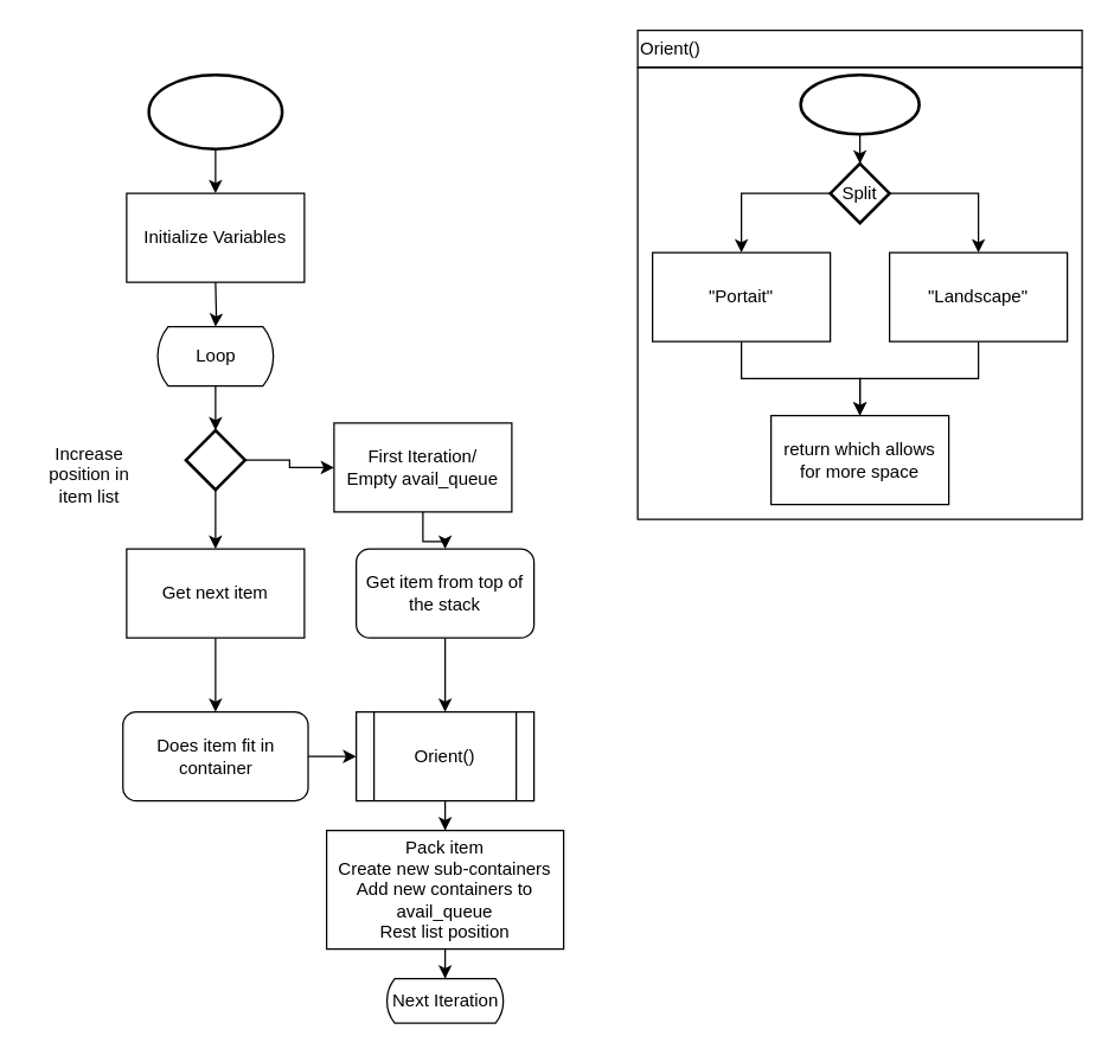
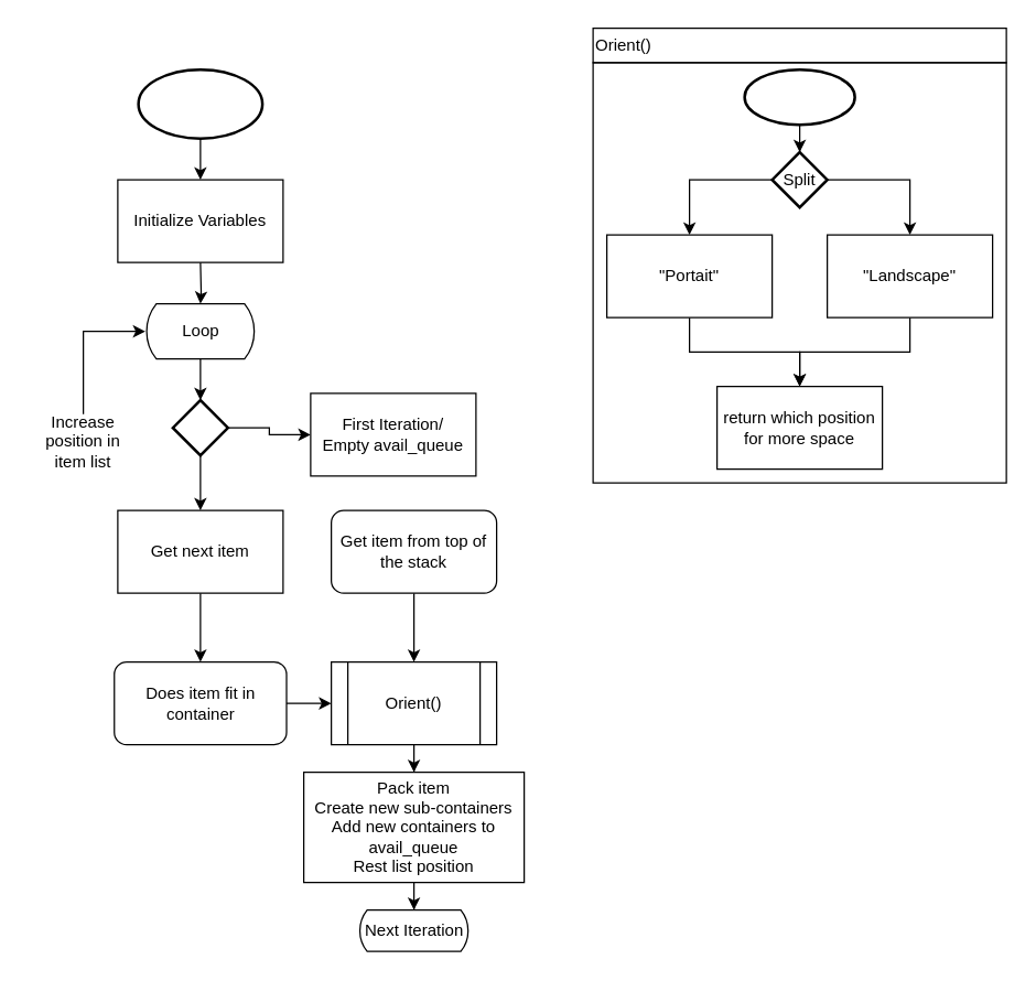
  <mxCell id="0" />
  <mxCell id="1" parent="0" />
  <mxCell id="2" style="edgeStyle=orthogonalEdgeStyle;rounded=0;orthogonalLoop=1;jettySize=auto;html=1;" parent="1" source="3" target="10" edge="1"><mxGeometry relative="1" as="geometry" /></mxCell>
  <mxCell id="3" value="Loop" style="html=1;dashed=0;whitespace=wrap;shape=mxgraph.dfd.loop" parent="1" vertex="1"><mxGeometry x="105" y="220" width="80" height="40" as="geometry" /></mxCell>
  <mxCell id="4" style="edgeStyle=orthogonalEdgeStyle;rounded=0;orthogonalLoop=1;jettySize=auto;html=1;" parent="1" source="5" edge="1"><mxGeometry relative="1" as="geometry"><mxPoint x="145" y="130" as="targetPoint" /></mxGeometry></mxCell>
  <mxCell id="5" value="" style="strokeWidth=2;html=1;shape=mxgraph.flowchart.start_1;whiteSpace=wrap;" parent="1" vertex="1"><mxGeometry x="100" y="50" width="90" height="50" as="geometry" /></mxCell>
  <mxCell id="6" style="edgeStyle=orthogonalEdgeStyle;rounded=0;orthogonalLoop=1;jettySize=auto;html=1;" parent="1" target="3" edge="1"><mxGeometry relative="1" as="geometry"><mxPoint x="145" y="190" as="sourcePoint" /></mxGeometry></mxCell>
  <mxCell id="7" value="Initialize Variables" style="rounded=0;whiteSpace=wrap;html=1;" parent="1" vertex="1"><mxGeometry x="85" y="130" width="120" height="60" as="geometry" /></mxCell>
  <mxCell id="8" style="edgeStyle=orthogonalEdgeStyle;rounded=0;orthogonalLoop=1;jettySize=auto;html=1;" parent="1" source="10" target="12" edge="1"><mxGeometry relative="1" as="geometry" /></mxCell>
  <mxCell id="9" style="edgeStyle=orthogonalEdgeStyle;rounded=0;orthogonalLoop=1;jettySize=auto;html=1;" parent="1" source="10" target="16" edge="1"><mxGeometry relative="1" as="geometry" /></mxCell>
  <mxCell id="10" value="" style="strokeWidth=2;html=1;shape=mxgraph.flowchart.decision;whiteSpace=wrap;direction=south;" parent="1" vertex="1"><mxGeometry x="125" y="290" width="40" height="40" as="geometry" /></mxCell>
- <mxCell id="11" style="edgeStyle=orthogonalEdgeStyle;rounded=0;orthogonalLoop=1;jettySize=auto;html=1;" parent="1" source="12" target="14" edge="1"><mxGeometry relative="1" as="geometry" /></mxCell>
  <mxCell id="12" value="First Iteration/&lt;br&gt;Empty avail_queue" style="rounded=0;whiteSpace=wrap;html=1;" parent="1" vertex="1"><mxGeometry x="225" y="285" width="120" height="60" as="geometry" /></mxCell>
  <mxCell id="13" style="edgeStyle=orthogonalEdgeStyle;rounded=0;orthogonalLoop=1;jettySize=auto;html=1;" parent="1" source="14" target="20" edge="1"><mxGeometry relative="1" as="geometry" /></mxCell>
  <mxCell id="14" value="Get item from top of the stack" style="whiteSpace=wrap;html=1;rounded=1;" parent="1" vertex="1"><mxGeometry x="240" y="370" width="120" height="60" as="geometry" /></mxCell>
  <mxCell id="15" style="edgeStyle=orthogonalEdgeStyle;rounded=0;orthogonalLoop=1;jettySize=auto;html=1;" parent="1" source="16" target="18" edge="1"><mxGeometry relative="1" as="geometry" /></mxCell>
  <mxCell id="16" value="Get next item" style="rounded=0;whiteSpace=wrap;html=1;" parent="1" vertex="1"><mxGeometry x="85" y="370" width="120" height="60" as="geometry" /></mxCell>
  <mxCell id="17" style="edgeStyle=orthogonalEdgeStyle;rounded=0;orthogonalLoop=1;jettySize=auto;html=1;" parent="1" source="18" target="20" edge="1"><mxGeometry relative="1" as="geometry" /></mxCell>
  <mxCell id="18" value="Does item fit in container" style="whiteSpace=wrap;html=1;rounded=1;" parent="1" vertex="1"><mxGeometry x="82.5" y="480" width="125" height="60" as="geometry" /></mxCell>
  <mxCell id="19" style="edgeStyle=orthogonalEdgeStyle;rounded=0;orthogonalLoop=1;jettySize=auto;html=1;" parent="1" source="20" target="24" edge="1"><mxGeometry relative="1" as="geometry" /></mxCell>
  <mxCell id="20" value="Orient()" style="shape=process;whiteSpace=wrap;html=1;backgroundOutline=1;" parent="1" vertex="1"><mxGeometry x="240" y="480" width="120" height="60" as="geometry" /></mxCell>
+ <mxCell id="21" style="edgeStyle=orthogonalEdgeStyle;rounded=0;orthogonalLoop=1;jettySize=auto;html=1;exitX=0.5;exitY=0;exitDx=0;exitDy=0;" parent="1" source="22" target="3" edge="1"><mxGeometry relative="1" as="geometry"><Array as="points"><mxPoint x="60" y="240" /></Array></mxGeometry></mxCell>
  <mxCell id="22" value="Increase position in item list" style="text;html=1;strokeColor=none;fillColor=none;align=center;verticalAlign=middle;whiteSpace=wrap;rounded=0;" parent="1" vertex="1"><mxGeometry y="300" width="80" height="40" as="geometry" x="20" /></mxCell>
  <mxCell id="23" style="edgeStyle=orthogonalEdgeStyle;rounded=0;orthogonalLoop=1;jettySize=auto;html=1;" parent="1" source="24" target="25" edge="1"><mxGeometry relative="1" as="geometry" /></mxCell>
  <mxCell id="24" value="Pack item&lt;br&gt;Create new sub-containers&lt;br&gt;Add new containers to avail_queue&lt;br&gt;Rest list position" style="rounded=0;whiteSpace=wrap;html=1;" parent="1" vertex="1"><mxGeometry x="220" y="560" width="160" height="80" as="geometry" /></mxCell>
  <mxCell id="25" value="Next Iteration" style="html=1;dashed=0;whitespace=wrap;shape=mxgraph.dfd.loop" parent="1" vertex="1"><mxGeometry x="260" y="660" width="80" height="30" as="geometry" /></mxCell>
  <mxCell id="26" style="edgeStyle=orthogonalEdgeStyle;rounded=0;orthogonalLoop=1;jettySize=auto;html=1;" parent="1" source="27" target="30" edge="1"><mxGeometry relative="1" as="geometry" /></mxCell>
  <mxCell id="27" value="" style="strokeWidth=2;html=1;shape=mxgraph.flowchart.start_1;whiteSpace=wrap;" parent="1" vertex="1"><mxGeometry x="540" y="50" width="80" height="40" as="geometry" /></mxCell>
  <mxCell id="28" style="edgeStyle=orthogonalEdgeStyle;rounded=0;orthogonalLoop=1;jettySize=auto;html=1;" parent="1" source="30" target="34" edge="1"><mxGeometry relative="1" as="geometry"><Array as="points"><mxPoint x="660" y="130" /></Array></mxGeometry></mxCell>
  <mxCell id="29" style="edgeStyle=orthogonalEdgeStyle;rounded=0;orthogonalLoop=1;jettySize=auto;html=1;" parent="1" source="30" target="32" edge="1"><mxGeometry relative="1" as="geometry"><mxPoint x="520" y="160" as="targetPoint" /><Array as="points"><mxPoint x="500" y="130" /></Array></mxGeometry></mxCell>
  <mxCell id="30" value="Split" style="strokeWidth=2;html=1;shape=mxgraph.flowchart.decision;whiteSpace=wrap;" parent="1" vertex="1"><mxGeometry x="560" y="110" width="40" height="40" as="geometry" /></mxCell>
  <mxCell id="31" style="edgeStyle=orthogonalEdgeStyle;rounded=0;orthogonalLoop=1;jettySize=auto;html=1;" parent="1" source="32" target="35" edge="1"><mxGeometry relative="1" as="geometry" /></mxCell>
  <mxCell id="32" value="&quot;Portait&quot;" style="rounded=0;whiteSpace=wrap;html=1;" parent="1" vertex="1"><mxGeometry x="440" y="170" width="120" height="60" as="geometry" /></mxCell>
  <mxCell id="33" style="edgeStyle=orthogonalEdgeStyle;rounded=0;orthogonalLoop=1;jettySize=auto;html=1;" parent="1" source="34" target="35" edge="1"><mxGeometry relative="1" as="geometry" /></mxCell>
  <mxCell id="34" value="&quot;Landscape&quot;" style="rounded=0;whiteSpace=wrap;html=1;" parent="1" vertex="1"><mxGeometry x="600" y="170" width="120" height="60" as="geometry" /></mxCell>
- <mxCell id="35" value="return which allows for more space" style="rounded=0;whiteSpace=wrap;html=1;" parent="1" vertex="1"><mxGeometry x="520" y="280" width="120" height="60" as="geometry" /></mxCell>
+ <mxCell id="35" value="return which position for more space" style="rounded=0;whiteSpace=wrap;html=1;" parent="1" vertex="1"><mxGeometry x="520" y="280" width="120" height="60" as="geometry" /></mxCell>
  <mxCell id="36" value="" style="rounded=0;whiteSpace=wrap;html=1;fillColor=none;" parent="1" vertex="1"><mxGeometry x="430" y="45" width="300" height="305" as="geometry" /></mxCell>
  <mxCell id="37" value="Orient()" style="rounded=0;whiteSpace=wrap;html=1;fillColor=none;align=left;" parent="1" vertex="1"><mxGeometry x="430" y="20" width="300" height="25" as="geometry" /></mxCell>
